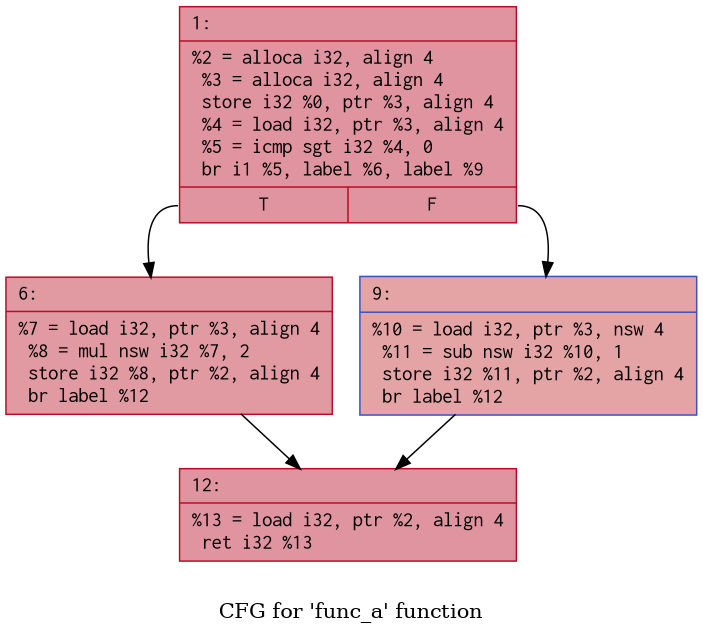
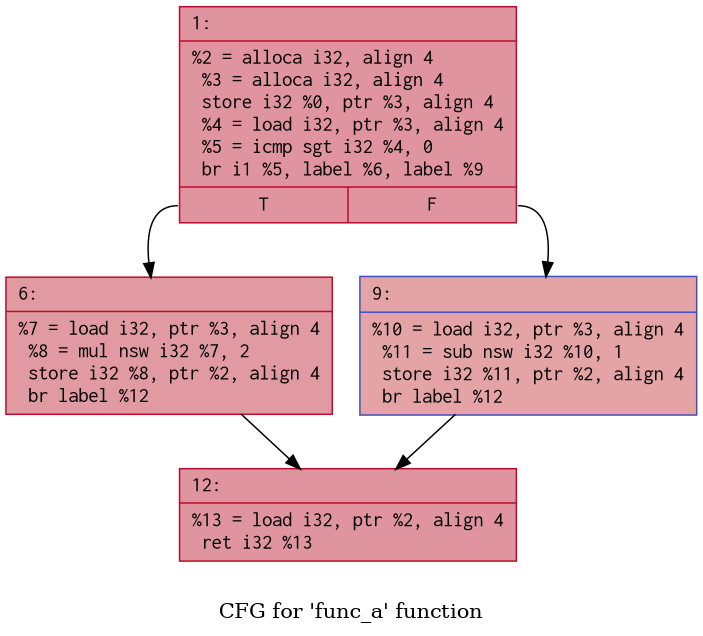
  digraph {
    label="CFG for 'func_a' function"
    node [color="#b70d28ff" fillcolor="#b70d2870" fontname=Courier shape=record style=filled]
    n1 [label="{1:\l|  %2 = alloca i32, align 4\l  %3 = alloca i32, align 4\l  store i32 %0, ptr %3, align 4\l  %4 = load i32, ptr %3, align 4\l  %5 = icmp sgt i32 %4, 0\l  br i1 %5, label %6, label %9\l|{<s0>T|<s1>F}}"]
    n2 [fillcolor="#bb1b2c70" label="{6:\l|  %7 = load i32, ptr %3, align 4\l  %8 = mul nsw i32 %7, 2\l  store i32 %8, ptr %2, align 4\l  br label %12\l}"]
-   n3 [color="#3d50c3ff" fillcolor="#c32e3170" label="{9:\l|  %10 = load i32, ptr %3, nsw 4\l  %11 = sub nsw i32 %10, 1\l  store i32 %11, ptr %2, align 4\l  br label %12\l}"]
+   n3 [color="#3d50c3ff" fillcolor="#c32e3170" label="{9:\l|  %10 = load i32, ptr %3, align 4\l  %11 = sub nsw i32 %10, 1\l  store i32 %11, ptr %2, align 4\l  br label %12\l}"]
    n4 [label="{12:\l|  %13 = load i32, ptr %2, align 4\l  ret i32 %13\l}"]
    n1 -> n2 [tailport=s0]
    n1 -> n3 [tailport=s1]
    n2 -> n4
    n3 -> n4
  }
